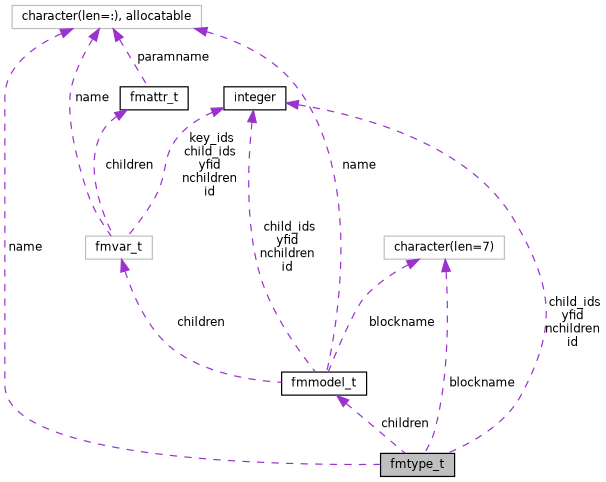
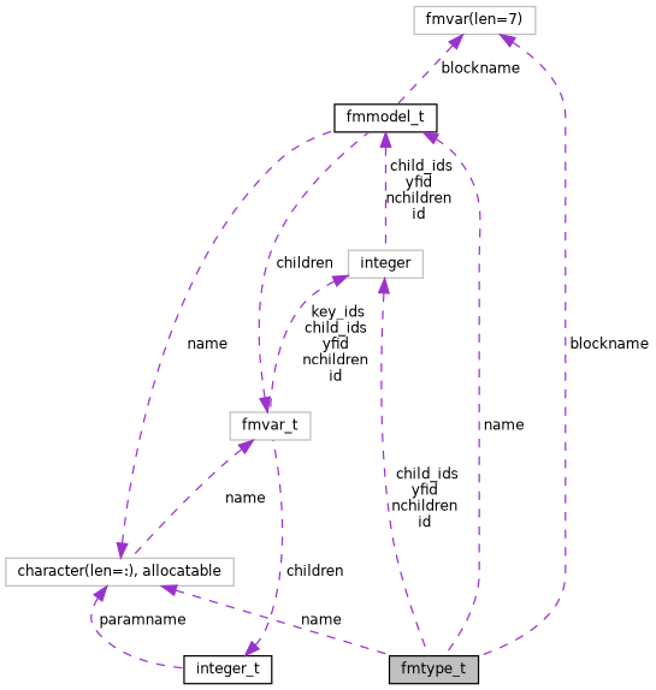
  digraph {
    node [color=grey75 fillcolor=white fontname=Helvetica fontsize=10 shape=record style=filled]
    edge [color=darkorchid3 dir=back fontname=Helvetica fontsize=10 labelfontname=Helvetica labelfontsize=10 style=dashed]
    n1 [color=black fillcolor=grey75 fontcolor=black height=0.2 label=fmtype_t width=0.4]
    n2 [color=black height=0.2 label=fmmodel_t width=0.4]
    n3 [height=0.2 label="character(len=:), allocatable" width=0.4]
    n4 [height=0.2 label=fmvar_t width=0.4]
-   n5 [color=black height=0.2 label=fmattr_t width=0.4]
-   n6 [height=0.2 label="character(len=7)" width=0.4]
-   n7 [color=black height=0.2 label=integer width=0.4]
-   n2 -> n1 [label=" children"]
+   n5 [color=black height=0.2 label=integer_t width=0.4]
+   n6 [height=0.2 label="fmvar(len=7)" width=0.4]
+   n7 [height=0.2 label=integer width=0.4]
+   n2 -> n1 [label=" name"]
    n3 -> n1 [label=" name"]
    n3 -> n2 [label=" name"]
-   n3 -> n4 [label=" name"]
+   n4 -> n3 [label=" name"]
    n3 -> n5 [label=" paramname"]
    n4 -> n2 [label=" children"]
    n5 -> n4 [label=" children"]
    n6 -> n1 [label=" blockname"]
    n6 -> n2 [label=" blockname"]
    n7 -> n1 [label=" child_ids\nyfid\nnchildren\nid"]
-   n7 -> n2 [label=" child_ids\nyfid\nnchildren\nid"]
+   n2 -> n7 [label=" child_ids\nyfid\nnchildren\nid"]
    n7 -> n4 [label=" key_ids\nchild_ids\nyfid\nnchildren\nid"]
  }
